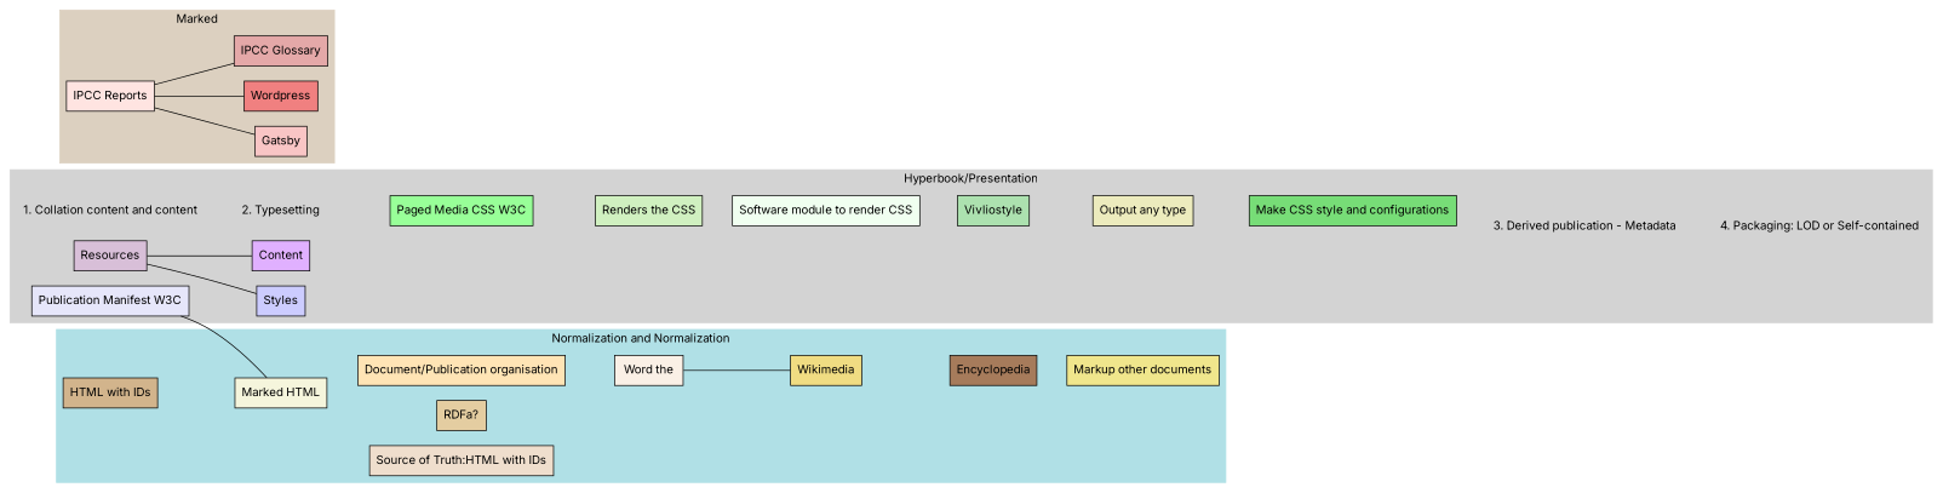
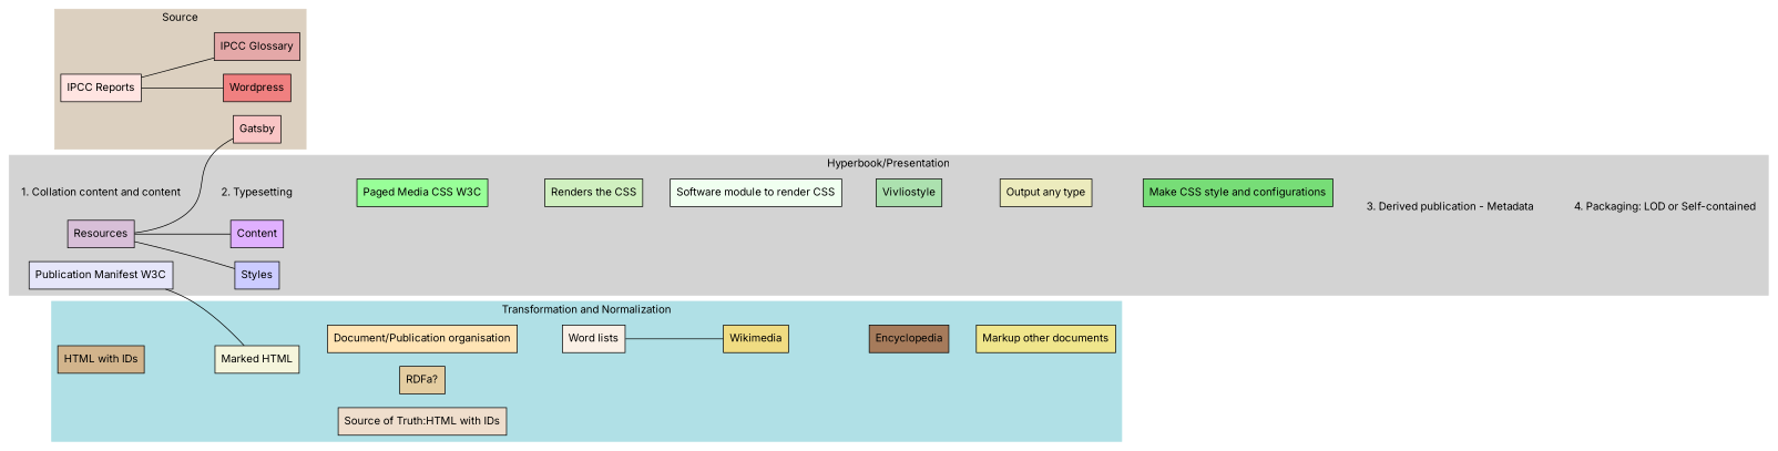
  digraph {
    fontname=Inter
    rankdir=LR
    node [fontname=Inter shape=box style=filled]
    edge [fontname=Inter style=invis]
    "IPCC Reports" [fillcolor="#FFE4E1"]
    "IPCC Glossary" [fillcolor="#E4A8A8"]
    Gatsby [fillcolor="#F9C5C5"]
    Wordpress [fillcolor="#F08080"]
    "HTML with IDs" [fillcolor="#D2B48C"]
    "Marked HTML" [fillcolor="#F5F5DC"]
    "Document/Publication organisation" [fillcolor="#FFE4B5"]
    "Source of Truth:HTML with IDs" [fillcolor="#EFDECD"]
    "RDFa?" [fillcolor="#E4CDA1"]
-   "Word lists" [fillcolor="#FAF0E6" label="Word the"]
+   "Word lists" [fillcolor="#FAF0E6"]
    Wikimedia [fillcolor="#F0DC82"]
    Encyclopedia [fillcolor="#A67B5B"]
    "Markup other documents" [fillcolor="#F0E68C"]
    n14 [label="1. Collation content and content" shape=none style=""]
    "2. Typesetting" [shape=none style=""]
    "3. Derived publication - Metadata" [shape=none style=""]
    "4. Packaging: LOD or Self-contained" [shape=none style=""]
    "Publication Manifest W3C" [fillcolor="#E6E6FA"]
    Resources [fillcolor="#D8BFD8"]
    Content [fillcolor="#E0B0FF"]
    Styles [fillcolor="#CCCCFF"]
    "Paged Media CSS W3C" [fillcolor="#98FF98"]
    "Renders the CSS" [fillcolor="#D0F0C0"]
    "Software module to render CSS" [fillcolor="#F0FFF0"]
    Vivliostyle [fillcolor="#ACE1AF"]
    "Output any type" [fillcolor="#ECEBBD"]
    "Make CSS style and configurations" [fillcolor="#77DD77"]
    subgraph cluster_1 {
      color="#DCD0C0"
-     label=Marked
+     label=Source
      style=filled
      "IPCC Reports"
      "IPCC Glossary"
      Gatsby
      Wordpress
    }
    subgraph cluster_2 {
      color="#B0E0E6"
-     label="Normalization and Normalization"
+     label="Transformation and Normalization"
      style=filled
      "HTML with IDs"
      "Marked HTML"
      "Document/Publication organisation"
      "Source of Truth:HTML with IDs"
      "RDFa?"
      "Word lists"
      Wikimedia
      Encyclopedia
      "Markup other documents"
    }
    subgraph cluster_3 {
      color="#D3D3D3"
      label="Hyperbook/Presentation"
      style=filled
      "Publication Manifest W3C"
      Resources
      Content
      Styles
      "Paged Media CSS W3C"
      "Renders the CSS"
      "Software module to render CSS"
      Vivliostyle
      "Output any type"
      "Make CSS style and configurations"
      subgraph sub_4 {
        color="#D3D3D3"
        label="Hyperbook/Presentation"
        rank=same
        style=filled
        n14
      }
      subgraph sub_5 {
        color="#D3D3D3"
        label="Hyperbook/Presentation"
        rank=same
        style=filled
        "2. Typesetting"
      }
      subgraph sub_6 {
        color="#D3D3D3"
        label="Hyperbook/Presentation"
        rank=same
        style=filled
        "3. Derived publication - Metadata"
      }
      subgraph sub_7 {
        color="#D3D3D3"
        label="Hyperbook/Presentation"
        rank=same
        style=filled
        "4. Packaging: LOD or Self-contained"
      }
    }
    "IPCC Reports" -> "IPCC Glossary" [arrowhead=fused style=""]
-   "IPCC Reports" -> Gatsby [arrowhead=fused style=""]
+   Resources -> Gatsby [arrowhead=fused style=""]
    "IPCC Reports" -> Wordpress [arrowhead=fused style=""]
    "HTML with IDs" -> "Marked HTML"
    "Marked HTML" -> "Document/Publication organisation"
    "Marked HTML" -> "Source of Truth:HTML with IDs"
    "Marked HTML" -> "RDFa?"
    "Document/Publication organisation" -> "Word lists"
    "Word lists" -> Wikimedia [arrowhead=fused style=""]
    Wikimedia -> Encyclopedia
    Encyclopedia -> "Markup other documents"
    n14 -> "2. Typesetting"
    "2. Typesetting" -> "3. Derived publication - Metadata"
    "2. Typesetting" -> "Paged Media CSS W3C"
    "3. Derived publication - Metadata" -> "4. Packaging: LOD or Self-contained"
    "Publication Manifest W3C" -> "Marked HTML" [arrowhead=fused style=""]
    Resources -> Content [arrowhead=fused style=""]
    Resources -> Styles [arrowhead=fused style=""]
    "Paged Media CSS W3C" -> "Renders the CSS"
    "Renders the CSS" -> "Software module to render CSS"
    "Software module to render CSS" -> Vivliostyle
    Vivliostyle -> "Output any type"
    "Output any type" -> "Make CSS style and configurations"
    "Make CSS style and configurations" -> "3. Derived publication - Metadata"
  }
